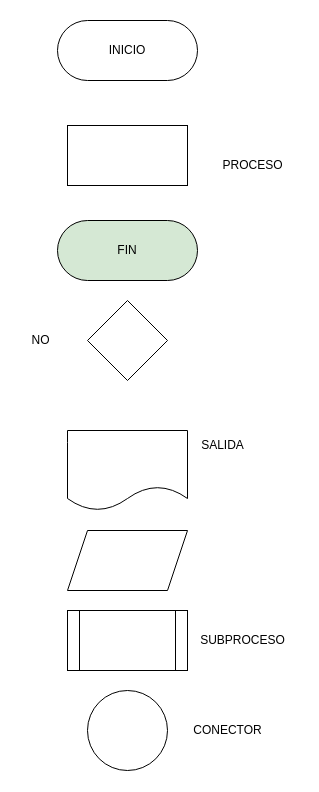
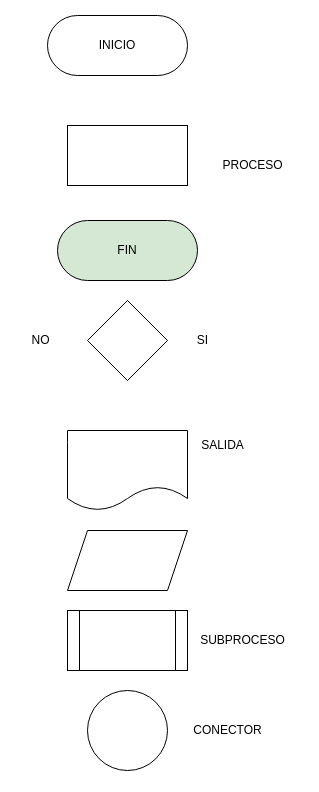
  <mxCell id="0" />
  <mxCell id="1" parent="0" />
- <mxCell id="2" value="INICIO" style="rounded=1;whiteSpace=wrap;html=1;arcSize=50;" vertex="1" parent="1"><mxGeometry x="57" y="20" width="140" height="60" as="geometry" /></mxCell>
+ <mxCell id="2" value="INICIO" style="rounded=1;whiteSpace=wrap;html=1;arcSize=50;" vertex="1" parent="1"><mxGeometry x="47" y="15" width="140" height="60" as="geometry" /></mxCell>
  <mxCell id="3" value="FIN" style="rounded=1;whiteSpace=wrap;html=1;arcSize=50;fillColor=#d5e8d4;" vertex="1" parent="1"><mxGeometry x="57" y="220" width="140" height="60" as="geometry" /></mxCell>
  <mxCell id="4" value="" style="rounded=0;whiteSpace=wrap;html=1;" vertex="1" parent="1"><mxGeometry x="67" y="125" width="120" height="60" as="geometry" /></mxCell>
  <mxCell id="5" value="PROCESO" style="text;html=1;align=center;verticalAlign=middle;resizable=0;points=[];autosize=1;strokeColor=none;fillColor=none;" vertex="1" parent="1"><mxGeometry x="212" y="150" width="80" height="30" as="geometry" /></mxCell>
  <mxCell id="6" value="" style="rhombus;whiteSpace=wrap;html=1;" vertex="1" parent="1"><mxGeometry x="87" y="300" width="80" height="80" as="geometry" /></mxCell>
  <mxCell id="7" value="NO" style="text;html=1;align=center;verticalAlign=middle;resizable=0;points=[];autosize=1;strokeColor=none;fillColor=none;" vertex="1" parent="1"><mxGeometry x="20" y="325" width="40" height="30" as="geometry" /></mxCell>
+ <mxCell id="8" value="SI" style="text;html=1;align=center;verticalAlign=middle;resizable=0;points=[];autosize=1;strokeColor=none;fillColor=none;" vertex="1" parent="1"><mxGeometry x="187" y="325" width="30" height="30" as="geometry" /></mxCell>
  <mxCell id="9" value="" style="shape=document;whiteSpace=wrap;html=1;boundedLbl=1;" vertex="1" parent="1"><mxGeometry x="67" y="430" width="120" height="80" as="geometry" /></mxCell>
  <mxCell id="10" value="SALIDA" style="text;html=1;align=center;verticalAlign=middle;resizable=0;points=[];autosize=1;strokeColor=none;fillColor=none;" vertex="1" parent="1"><mxGeometry x="187" y="430" width="70" height="30" as="geometry" /></mxCell>
  <mxCell id="11" value="" style="shape=parallelogram;perimeter=parallelogramPerimeter;whiteSpace=wrap;html=1;fixedSize=1;" vertex="1" parent="1"><mxGeometry x="67" y="530" width="120" height="60" as="geometry" /></mxCell>
  <mxCell id="12" value="" style="shape=process;whiteSpace=wrap;html=1;backgroundOutline=1;" vertex="1" parent="1"><mxGeometry x="67" y="610" width="120" height="60" as="geometry" /></mxCell>
  <mxCell id="13" value="SUBPROCESO" style="text;html=1;align=center;verticalAlign=middle;resizable=0;points=[];autosize=1;strokeColor=none;fillColor=none;" vertex="1" parent="1"><mxGeometry x="187" y="625" width="110" height="30" as="geometry" /></mxCell>
  <mxCell id="14" value="" style="ellipse;whiteSpace=wrap;html=1;aspect=fixed;" vertex="1" parent="1"><mxGeometry x="87" y="690" width="80" height="80" as="geometry" /></mxCell>
  <mxCell id="15" value="CONECTOR" style="text;html=1;align=center;verticalAlign=middle;resizable=0;points=[];autosize=1;strokeColor=none;fillColor=none;" vertex="1" parent="1"><mxGeometry x="182" y="715" width="90" height="30" as="geometry" /></mxCell>
